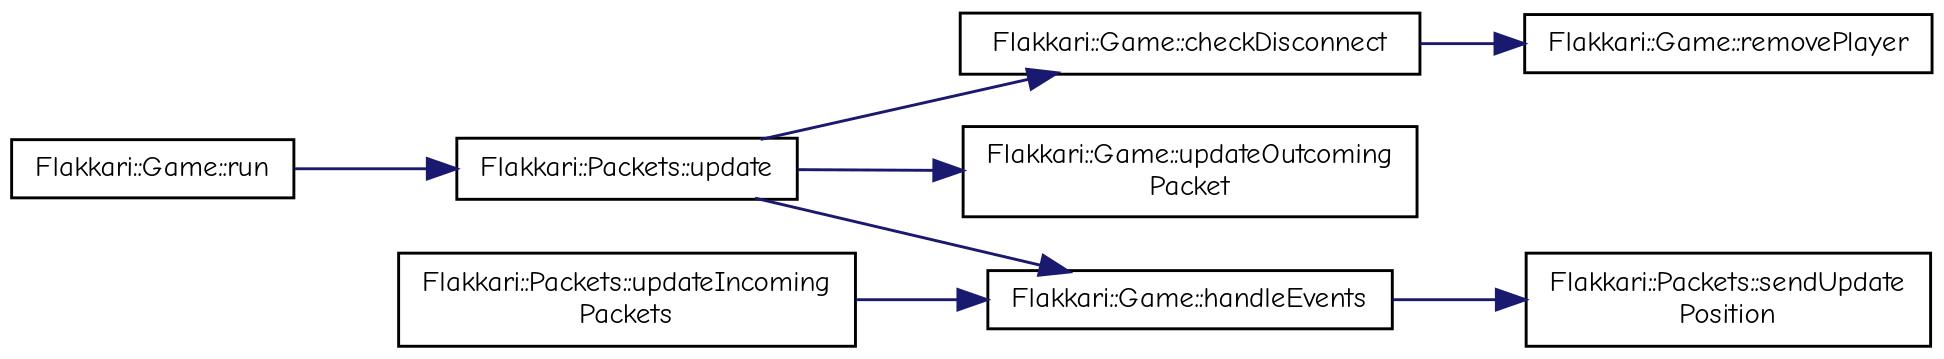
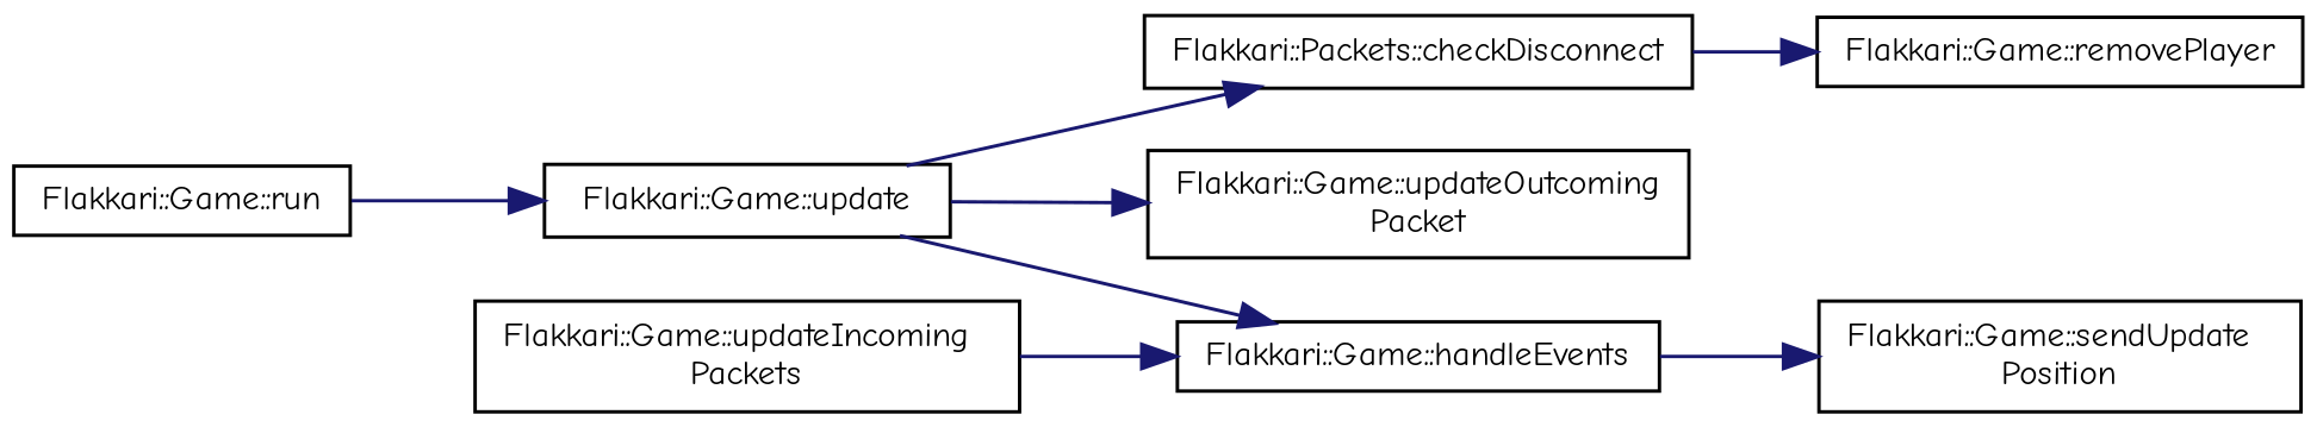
  digraph {
    fontname="Comic Neue"
    rankdir=LR
    node [color=black fillcolor=white fontname="Comic Neue" fontsize=10 shape=record style=filled]
    edge [color=midnightblue fontname="Comic Neue" fontsize=10 labelfontname=Helvetica labelfontsize=10 style=solid]
    n1 [height=0.2 label="Flakkari::Game::run" width=0.4]
-   n2 [height=0.2 label="Flakkari::Packets::update" width=0.4]
-   n3 [height=0.2 label="Flakkari::Game::checkDisconnect" width=0.4]
+   n2 [height=0.2 label="Flakkari::Game::update" width=0.4]
+   n3 [height=0.2 label="Flakkari::Packets::checkDisconnect" width=0.4]
    n4 [height=0.2 label="Flakkari::Game::updateOutcoming\lPacket" width=0.4]
    n5 [height=0.2 label="Flakkari::Game::handleEvents" width=0.4]
    n6 [height=0.2 label="Flakkari::Game::removePlayer" width=0.4]
-   n7 [height=0.2 label="Flakkari::Packets::updateIncoming\lPackets" width=0.4]
-   n8 [height=0.2 label="Flakkari::Packets::sendUpdate\lPosition" width=0.4]
+   n7 [height=0.2 label="Flakkari::Game::updateIncoming\lPackets" width=0.4]
+   n8 [height=0.2 label="Flakkari::Game::sendUpdate\lPosition" width=0.4]
    n1 -> n2
    n2 -> n3
    n2 -> n4
    n2 -> n5
    n3 -> n6
    n5 -> n8
    n7 -> n5
  }
